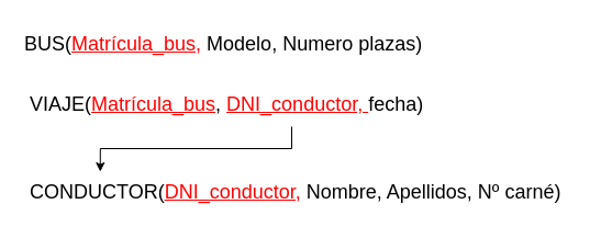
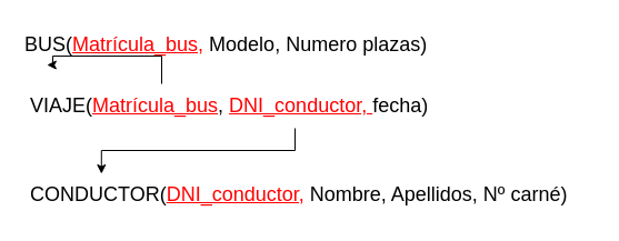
  <mxCell id="0" />
  <mxCell id="1" parent="0" />
  <mxCell id="2" value="&lt;font style=&quot;font-size: 18px&quot;&gt;BUS(&lt;u style=&quot;border-color: var(--border-color); color: rgb(255, 0, 0);&quot;&gt;Matrícula_bus&lt;/u&gt;&lt;font color=&quot;#ff0000&quot;&gt;,&amp;nbsp;&lt;/font&gt;Modelo, Numero plazas)&lt;/font&gt;" style="text;html=1;align=left;verticalAlign=middle;resizable=0;points=[];autosize=1;" vertex="1" parent="1"><mxGeometry x="20" y="20" width="390" height="40" as="geometry" /></mxCell>
  <mxCell id="3" value="&lt;font style=&quot;font-size: 18px&quot;&gt;VIAJE(&lt;u style=&quot;border-color: var(--border-color); color: rgb(255, 0, 0);&quot;&gt;Matrícula_bus&lt;/u&gt;,&amp;nbsp;&lt;u style=&quot;border-color: var(--border-color); color: rgb(255, 0, 0);&quot;&gt;DNI_conductor, &lt;/u&gt;&lt;span style=&quot;border-color: var(--border-color);&quot;&gt;fecha&lt;/span&gt;)&lt;/font&gt;" style="text;html=1;align=left;verticalAlign=middle;resizable=0;points=[];autosize=1;" vertex="1" parent="1"><mxGeometry x="25" y="75" width="380" height="40" as="geometry" /></mxCell>
  <mxCell id="4" value="&lt;font style=&quot;font-size: 18px&quot;&gt;CONDUCTOR(&lt;u style=&quot;border-color: var(--border-color); color: rgb(255, 0, 0);&quot;&gt;DNI_conductor,&lt;/u&gt;&lt;span style=&quot;border-color: var(--border-color);&quot;&gt;&amp;nbsp;Nombre, Apellidos, Nº carné&lt;/span&gt;)&lt;/font&gt;" style="text;html=1;align=left;verticalAlign=middle;resizable=0;points=[];autosize=1;" vertex="1" parent="1"><mxGeometry x="25" y="155" width="510" height="40" as="geometry" /></mxCell>
+ <mxCell id="5" style="edgeStyle=orthogonalEdgeStyle;rounded=0;orthogonalLoop=1;jettySize=auto;html=1;entryX=0.056;entryY=0.95;entryDx=0;entryDy=0;entryPerimeter=0;" edge="1" parent="1" source="3" target="2"><mxGeometry relative="1" as="geometry"><Array as="points"><mxPoint x="145" y="50" /><mxPoint x="47" y="50" /></Array></mxGeometry></mxCell>
  <mxCell id="6" style="edgeStyle=orthogonalEdgeStyle;rounded=0;orthogonalLoop=1;jettySize=auto;html=1;entryX=0.129;entryY=0.025;entryDx=0;entryDy=0;entryPerimeter=0;" edge="1" parent="1" source="3" target="4"><mxGeometry relative="1" as="geometry"><Array as="points"><mxPoint x="265" y="135" /><mxPoint x="91" y="135" /></Array></mxGeometry></mxCell>
